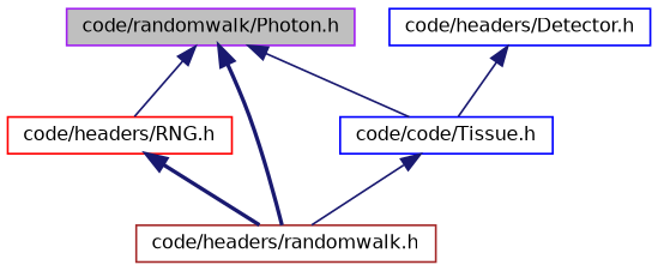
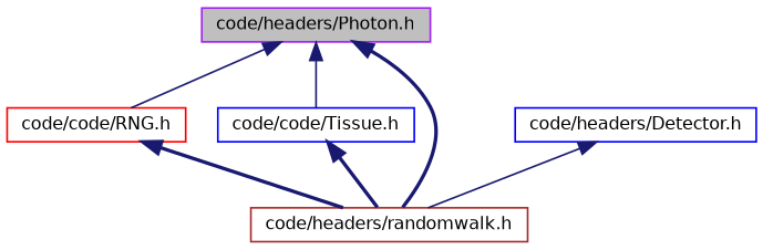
  digraph {
    node [color=blue fillcolor=white fontname=Helvetica fontsize=10 shape=record style=filled]
    edge [color=midnightblue dir=back fontname=Helvetica fontsize=10 labelfontname=Helvetica labelfontsize=10 style=solid]
-   n1 [color=purple fillcolor=grey75 fontcolor=black height=0.2 label="code/randomwalk/Photon.h" width=0.4]
-   n2 [color=red height=0.2 label="code/headers/RNG.h" width=0.4]
+   n1 [color=purple fillcolor=grey75 fontcolor=black height=0.2 label="code/headers/Photon.h" width=0.4]
+   n2 [color=red height=0.2 label="code/code/RNG.h" width=0.4]
    n3 [height=0.2 label="code/code/Tissue.h" width=0.4]
    n4 [color=brown height=0.2 label="code/headers/randomwalk.h" width=0.4]
    n5 [height=0.2 label="code/headers/Detector.h" width=0.4]
    n1 -> n2
    n1 -> n3
    n1 -> n4 [style=bold]
    n2 -> n4 [style=bold]
-   n3 -> n4
-   n5 -> n3
+   n3 -> n4 [style=bold]
+   n5 -> n4
  }
